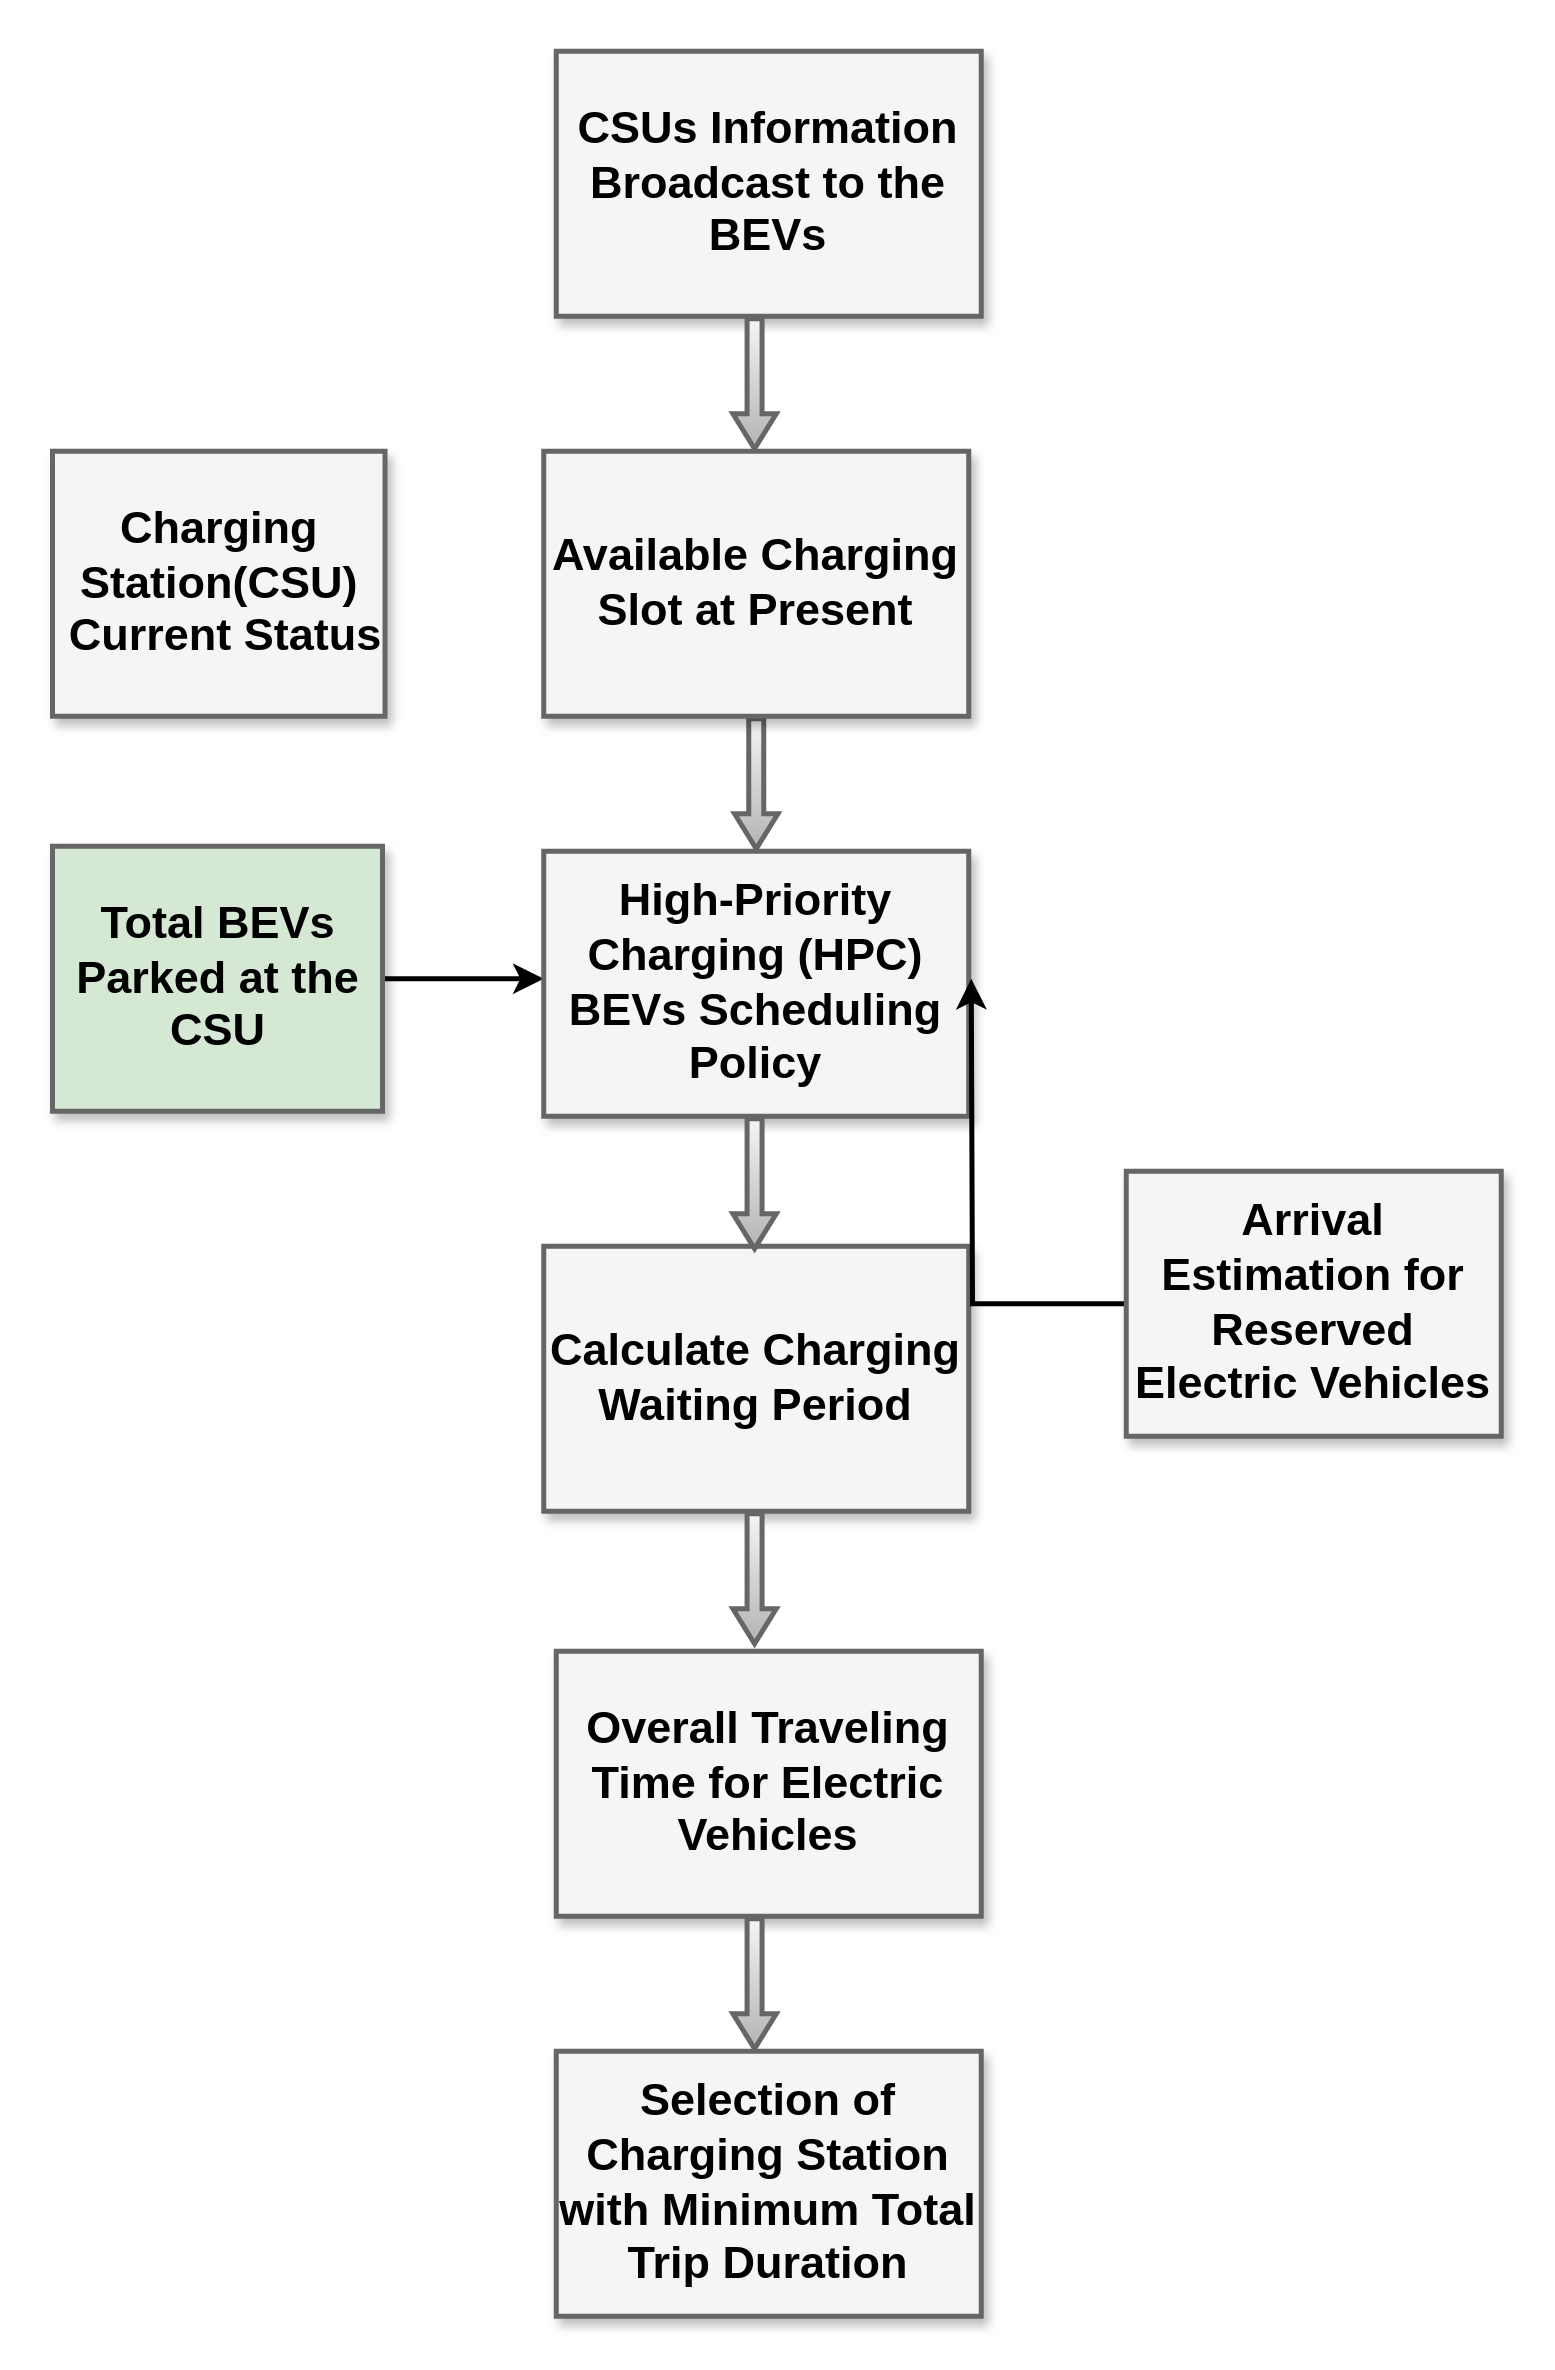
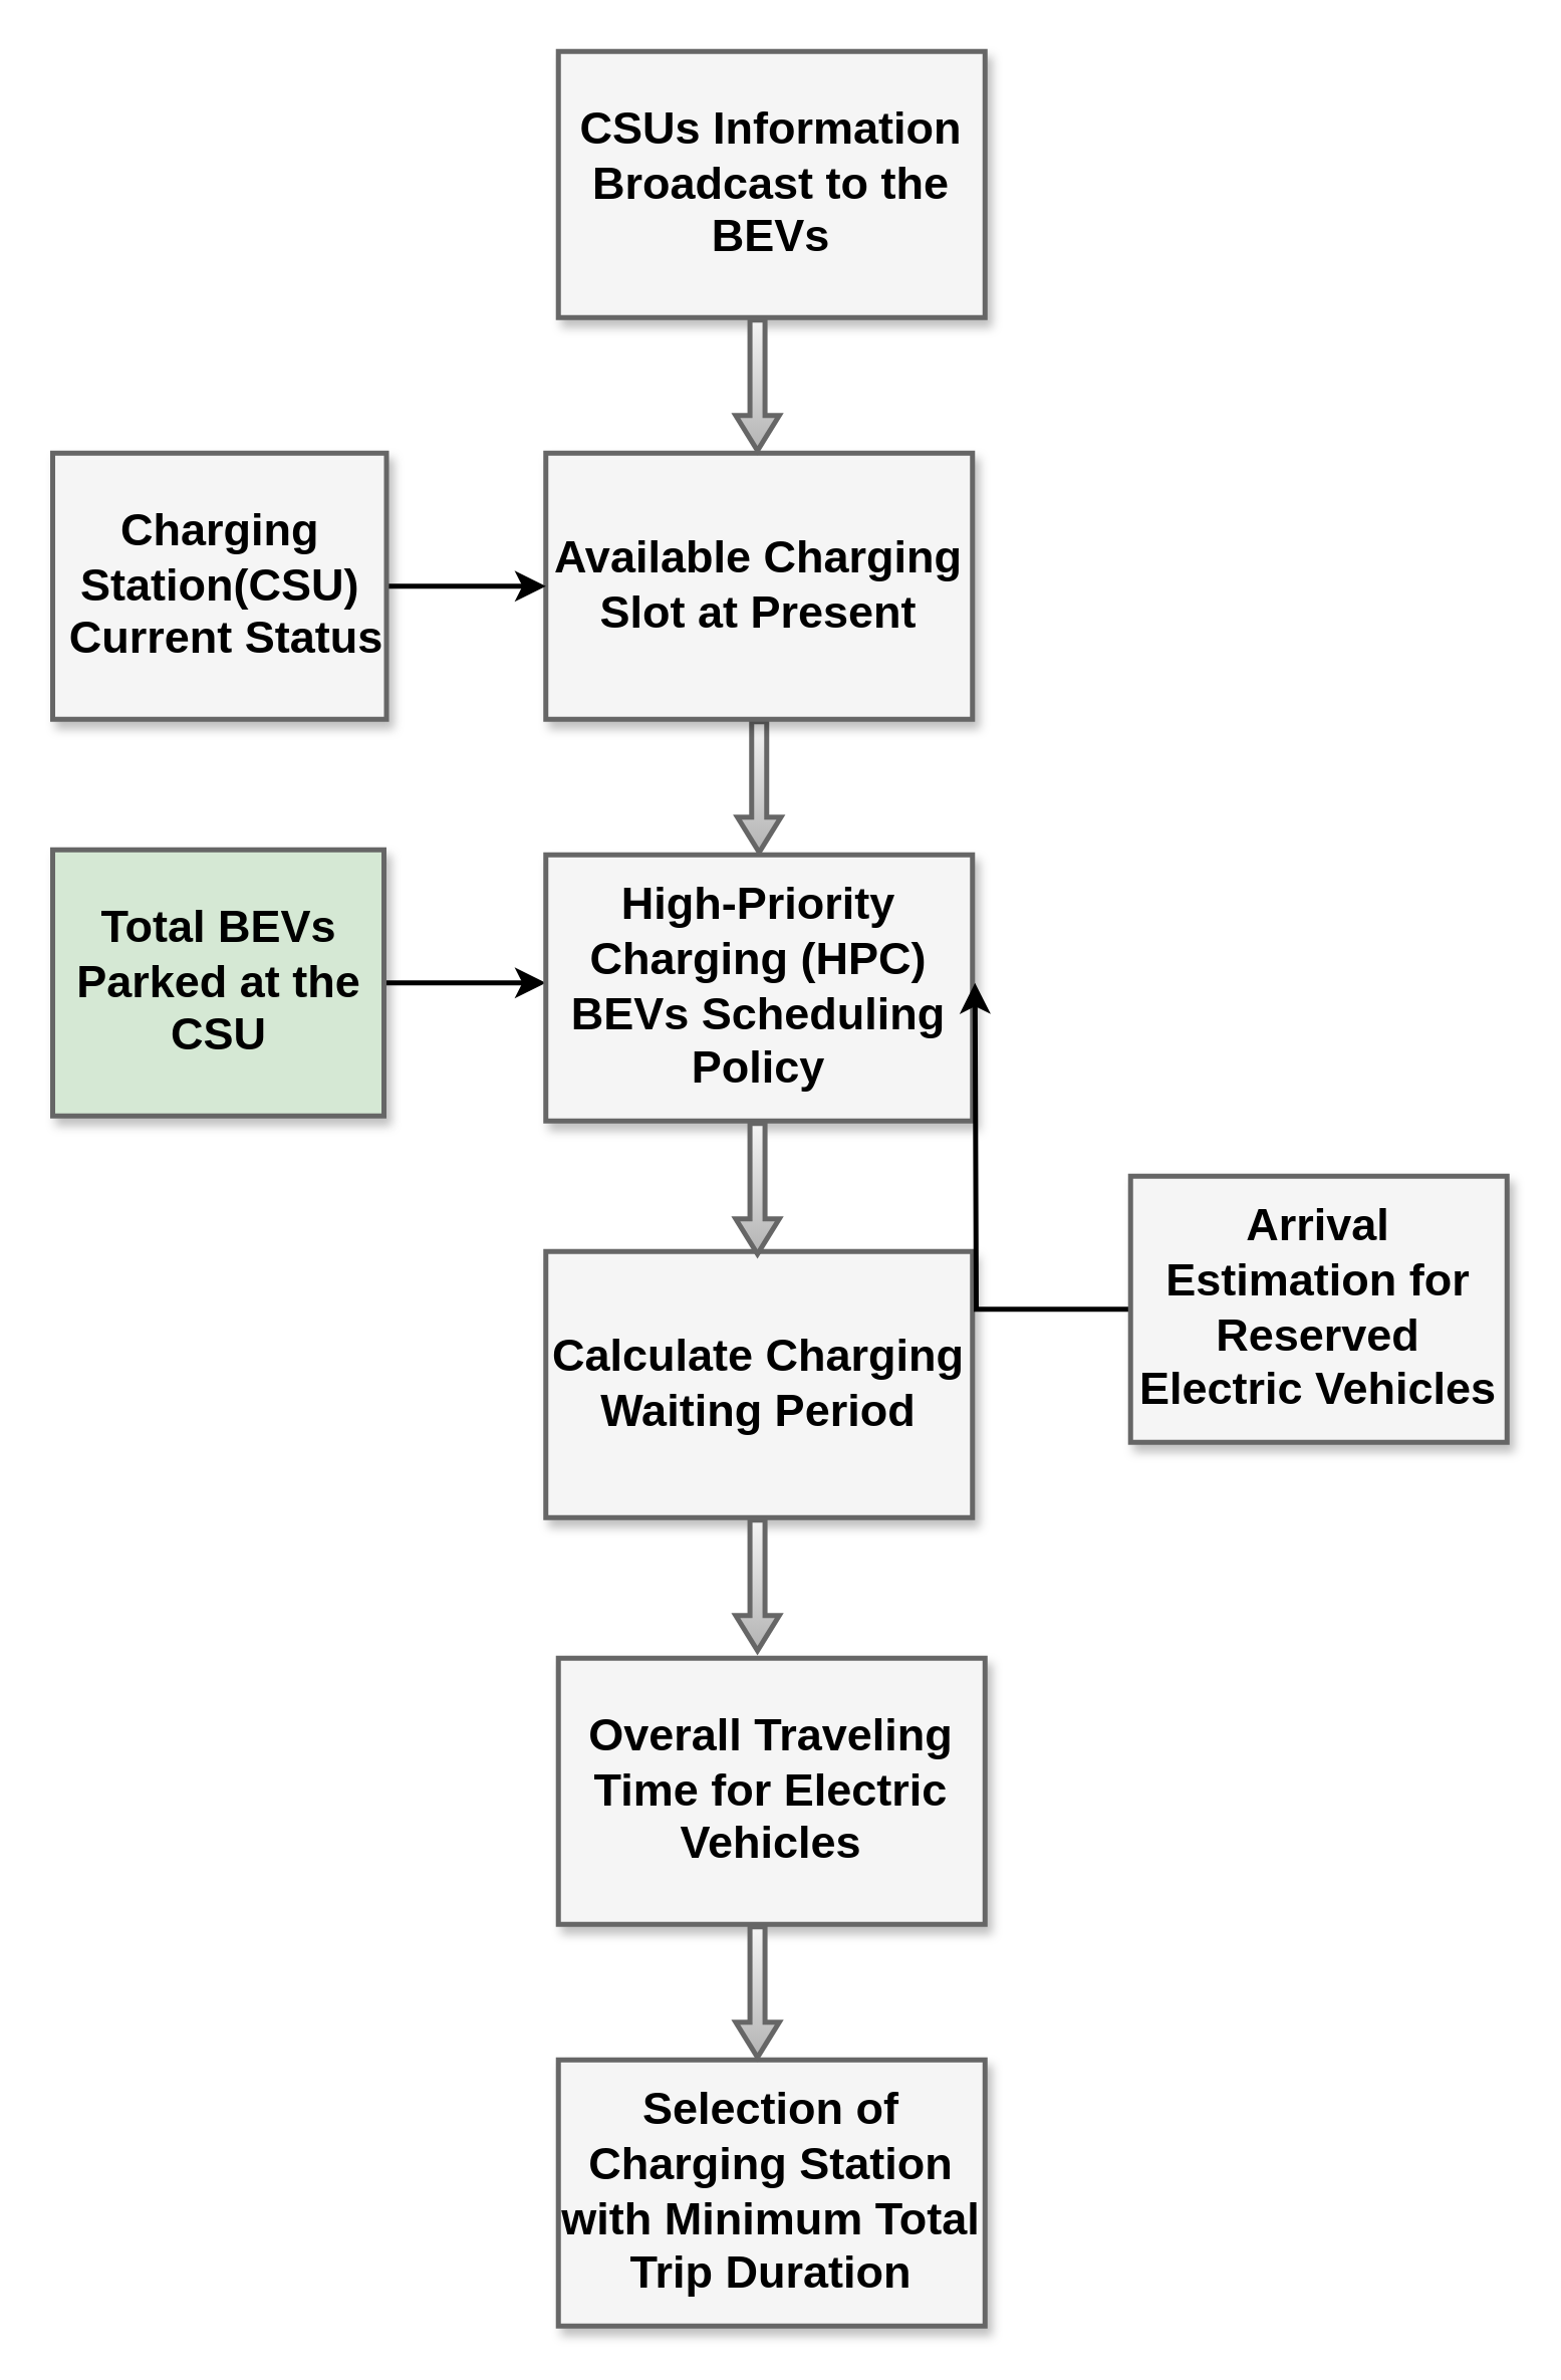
  <mxCell id="0" style=";html=1;" />
  <mxCell id="1" style=";html=1;" parent="0" />
  <mxCell id="2" value="" style="edgeStyle=orthogonalEdgeStyle;rounded=0;orthogonalLoop=1;jettySize=auto;html=1;shape=flexArrow;width=5;strokeWidth=2;fillColor=#f5f5f5;strokeColor=#666666;endSize=4;endWidth=9.333;gradientColor=#b3b3b3;" edge="1" parent="1" source="3" target="8"><mxGeometry relative="1" as="geometry" /></mxCell>
  <mxCell id="3" value="&lt;b&gt;Available Charging Slot at Present&lt;/b&gt;" style="whiteSpace=wrap;html=1;shadow=1;fontSize=18;fillColor=#f5f5f5;strokeColor=#666666;strokeWidth=2;" parent="1" vertex="1"><mxGeometry x="217" y="180" width="170" height="106" as="geometry" /></mxCell>
+ <mxCell id="4" style="edgeStyle=orthogonalEdgeStyle;rounded=0;orthogonalLoop=1;jettySize=auto;html=1;exitX=1;exitY=0.5;exitDx=0;exitDy=0;entryX=0;entryY=0.5;entryDx=0;entryDy=0;strokeWidth=2;" edge="1" parent="1" source="5" target="3"><mxGeometry relative="1" as="geometry" /></mxCell>
  <mxCell id="5" value="&lt;b&gt;Charging Station(CSU)&lt;br&gt;&amp;nbsp;Current Status&lt;/b&gt;" style="whiteSpace=wrap;html=1;shadow=1;fontSize=18;fillColor=#f5f5f5;strokeColor=#666666;strokeWidth=2;" parent="1" vertex="1"><mxGeometry x="20.5" y="180" width="133" height="106" as="geometry" /></mxCell>
  <mxCell id="6" style="edgeStyle=orthogonalEdgeStyle;rounded=0;orthogonalLoop=1;jettySize=auto;html=1;strokeWidth=2;" edge="1" parent="1" source="7"><mxGeometry relative="1" as="geometry"><mxPoint x="217" y="391" as="targetPoint" /></mxGeometry></mxCell>
  <mxCell id="7" value="&lt;b&gt;Total BEVs Parked at the CSU&lt;/b&gt;" style="whiteSpace=wrap;html=1;shadow=1;fontSize=18;fillColor=#d5e8d4;strokeColor=#666666;strokeWidth=2;" parent="1" vertex="1"><mxGeometry x="20.5" y="338" width="132" height="106" as="geometry" /></mxCell>
  <mxCell id="8" value="&lt;b&gt;High-Priority Charging (HPC) BEVs Scheduling Policy&lt;/b&gt;" style="whiteSpace=wrap;html=1;shadow=1;fontSize=18;fillColor=#f5f5f5;strokeColor=#666666;strokeWidth=2;" vertex="1" parent="1"><mxGeometry x="217" y="340" width="170" height="106" as="geometry" /></mxCell>
  <mxCell id="9" value="&lt;b&gt;Calculate Charging Waiting Period&lt;/b&gt;" style="whiteSpace=wrap;html=1;shadow=1;fontSize=18;fillColor=#f5f5f5;strokeColor=#666666;strokeWidth=2;" vertex="1" parent="1"><mxGeometry x="217" y="498" width="170" height="106" as="geometry" /></mxCell>
  <mxCell id="10" value="&lt;b&gt;Overall Traveling&lt;br&gt;Time for Electric Vehicles&lt;/b&gt;" style="whiteSpace=wrap;html=1;shadow=1;fontSize=18;fillColor=#f5f5f5;strokeColor=#666666;strokeWidth=2;" vertex="1" parent="1"><mxGeometry x="222" y="660" width="170" height="106" as="geometry" /></mxCell>
  <mxCell id="11" value="" style="edgeStyle=orthogonalEdgeStyle;rounded=0;orthogonalLoop=1;jettySize=auto;html=1;shape=flexArrow;width=5;strokeWidth=2;fillColor=#f5f5f5;strokeColor=#666666;endSize=4;endWidth=9.333;gradientColor=#b3b3b3;" edge="1" parent="1"><mxGeometry relative="1" as="geometry"><mxPoint x="301.33" y="446" as="sourcePoint" /><mxPoint x="301.33" y="500" as="targetPoint" /></mxGeometry></mxCell>
  <mxCell id="12" value="" style="edgeStyle=orthogonalEdgeStyle;rounded=0;orthogonalLoop=1;jettySize=auto;html=1;shape=flexArrow;width=5;strokeWidth=2;fillColor=#f5f5f5;strokeColor=#666666;endSize=4;endWidth=9.333;gradientColor=#b3b3b3;" edge="1" parent="1"><mxGeometry relative="1" as="geometry"><mxPoint x="301.33" y="604" as="sourcePoint" /><mxPoint x="301.33" y="658" as="targetPoint" /></mxGeometry></mxCell>
  <mxCell id="13" value="&lt;b&gt;Selection of Charging Station with Minimum Total Trip Duration&lt;/b&gt;" style="whiteSpace=wrap;html=1;shadow=1;fontSize=18;fillColor=#f5f5f5;strokeColor=#666666;strokeWidth=2;" vertex="1" parent="1"><mxGeometry x="222" y="820" width="170" height="106" as="geometry" /></mxCell>
  <mxCell id="14" value="" style="edgeStyle=orthogonalEdgeStyle;rounded=0;orthogonalLoop=1;jettySize=auto;html=1;shape=flexArrow;width=5;strokeWidth=2;fillColor=#f5f5f5;strokeColor=#666666;endSize=4;endWidth=9.333;gradientColor=#b3b3b3;" edge="1" parent="1"><mxGeometry relative="1" as="geometry"><mxPoint x="301.33" y="766" as="sourcePoint" /><mxPoint x="301.33" y="820" as="targetPoint" /></mxGeometry></mxCell>
  <mxCell id="15" value="&lt;b&gt;CSUs Information Broadcast to the BEVs&lt;/b&gt;" style="whiteSpace=wrap;html=1;shadow=1;fontSize=18;fillColor=#f5f5f5;strokeColor=#666666;strokeWidth=2;" vertex="1" parent="1"><mxGeometry x="222" y="20" width="170" height="106" as="geometry" /></mxCell>
  <mxCell id="16" value="" style="edgeStyle=orthogonalEdgeStyle;rounded=0;orthogonalLoop=1;jettySize=auto;html=1;shape=flexArrow;width=5;strokeWidth=2;fillColor=#f5f5f5;strokeColor=#666666;endSize=4;endWidth=9.333;gradientColor=#b3b3b3;" edge="1" parent="1"><mxGeometry relative="1" as="geometry"><mxPoint x="301.33" y="126" as="sourcePoint" /><mxPoint x="301.33" y="180" as="targetPoint" /></mxGeometry></mxCell>
  <mxCell id="17" style="edgeStyle=orthogonalEdgeStyle;rounded=0;orthogonalLoop=1;jettySize=auto;html=1;strokeWidth=2;" edge="1" parent="1" source="18"><mxGeometry relative="1" as="geometry"><mxPoint x="388" y="391" as="targetPoint" /></mxGeometry></mxCell>
  <mxCell id="18" value="&lt;b&gt;Arrival Estimation for Reserved Electric Vehicles&lt;/b&gt;" style="whiteSpace=wrap;html=1;shadow=1;fontSize=18;fillColor=#f5f5f5;strokeColor=#666666;strokeWidth=2;" vertex="1" parent="1"><mxGeometry x="450" y="468" width="150" height="106" as="geometry" /></mxCell>
